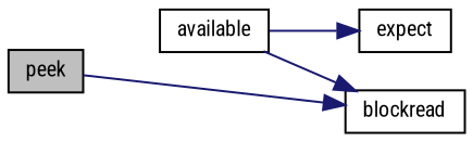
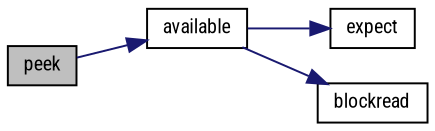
  digraph {
    fontname="Roboto Condensed"
    rankdir=LR
    node [color=black fillcolor=white fontname="Roboto Condensed" fontsize=10 shape=record style=filled]
    edge [color=midnightblue fontname="Roboto Condensed" fontsize=10 labelfontname=Helvetica labelfontsize=10 style=solid]
    n1 [fillcolor=grey75 fontcolor=black height=0.2 label=peek width=0.4]
    n2 [height=0.2 label=available width=0.4]
    n3 [height=0.2 label=expect width=0.4]
    n4 [height=0.2 label=blockread width=0.4]
-   n1 -> n4
+   n1 -> n2
    n2 -> n3
    n2 -> n4
  }
